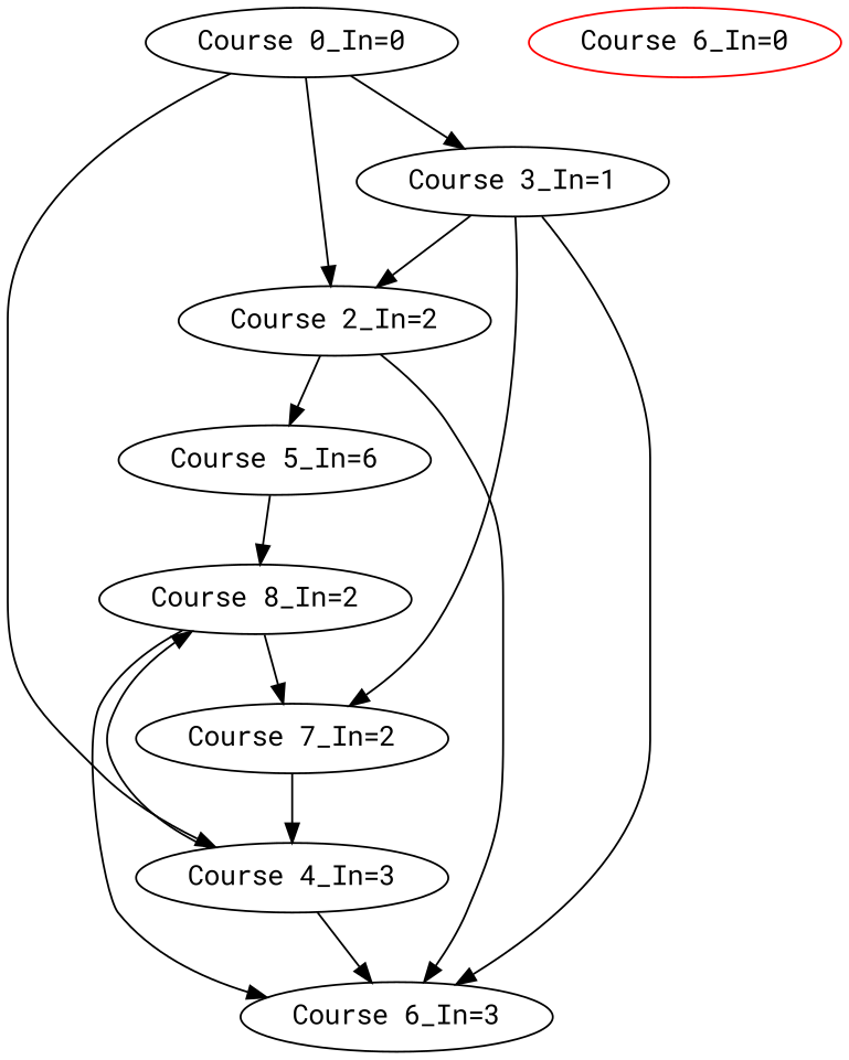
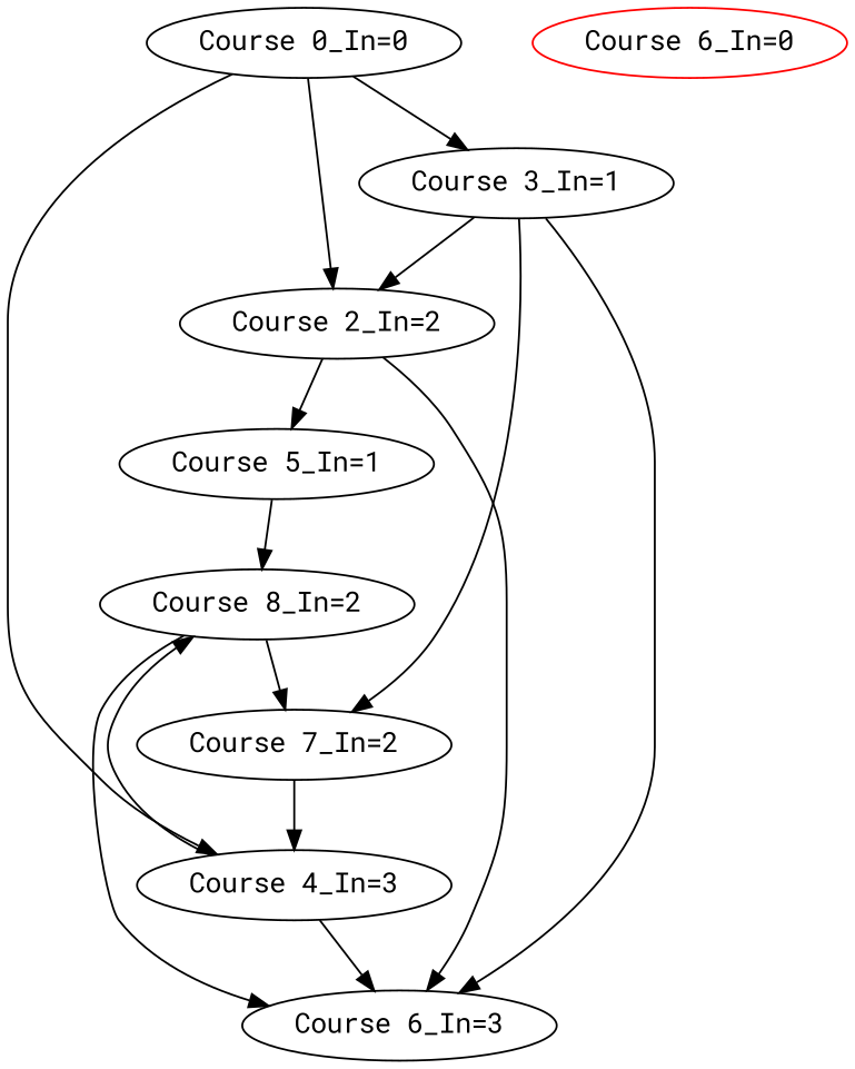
  digraph {
    fontname="Roboto Mono"
    node [fontname="Roboto Mono"]
    edge [fontname="Roboto Mono"]
    "Course 0_In=0"
    "Course 2_In=2"
    "Course 3_In=1"
    "Course 4_In=3"
-   "Course 5_In=1" [label="Course 5_In=6"]
+   "Course 5_In=1"
    "Course 6_In=3"
    "Course 7_In=2"
    "Course 8_In=2"
    n9 [color=red label="Course 6_In=0"]
    "Course 0_In=0" -> "Course 2_In=2"
    "Course 0_In=0" -> "Course 3_In=1"
    "Course 0_In=0" -> "Course 4_In=3"
    "Course 2_In=2" -> "Course 5_In=1"
    "Course 2_In=2" -> "Course 6_In=3"
    "Course 3_In=1" -> "Course 2_In=2"
    "Course 3_In=1" -> "Course 6_In=3"
    "Course 3_In=1" -> "Course 7_In=2"
    "Course 4_In=3" -> "Course 6_In=3"
    "Course 4_In=3" -> "Course 8_In=2"
    "Course 5_In=1" -> "Course 8_In=2"
    "Course 7_In=2" -> "Course 4_In=3"
    "Course 8_In=2" -> "Course 6_In=3"
    "Course 8_In=2" -> "Course 7_In=2"
    n9 -> "Course 3_In=1" [style=invis]
    n9 -> "Course 4_In=3" [style=invis]
  }
